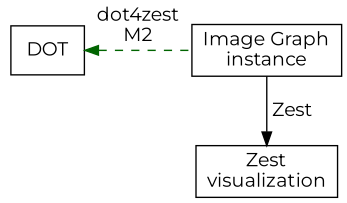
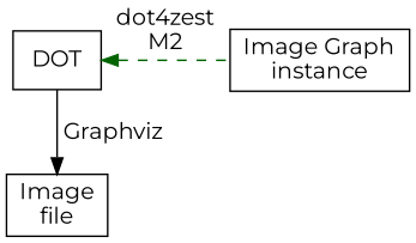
  digraph {
    fontname=Montserrat
    node [fontname=Montserrat shape=box]
    edge [fontname=Montserrat]
    n1 [label=DOT]
    n2 [label="Image Graph\ninstance"]
-   n4 [label="Zest\nvisualization"]
+   n3 [label="Image\nfile"]
    n1 -> n2 [color=darkgreen constraint=false dir=back label="dot4zest\nM2" style=dashed]
-   n2 -> n4 [label=" Zest"]
+   n1 -> n3 [label=" Graphviz"]
  }
